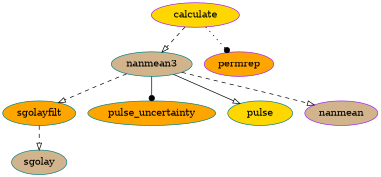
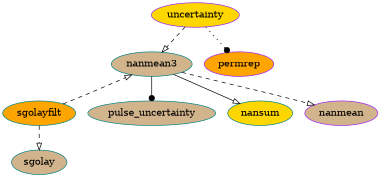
  digraph {
    node [color=teal fillcolor=tan shape=oval style=filled]
    edge [arrowhead=onormal style=dashed]
-   calculate [color=purple fillcolor=gold]
+   calculate [color=purple fillcolor=gold label=uncertainty]
    n2 [label=nanmean3]
    permrep [color=purple fillcolor=orange]
    sgolayfilt [fillcolor=orange]
-   pulse_uncertainty [fillcolor=orange]
-   nansum [fillcolor=gold label=pulse]
+   pulse_uncertainty
+   nansum [fillcolor=gold]
    nanmean [color=purple]
    sgolay
    calculate -> n2
    calculate -> permrep [arrowhead=dot style=dotted]
-   n2 -> sgolayfilt
+   sgolayfilt -> n2
    n2 -> pulse_uncertainty [arrowhead=dot style=solid]
    n2 -> nansum [style=solid]
    n2 -> nanmean
    sgolayfilt -> sgolay
  }
